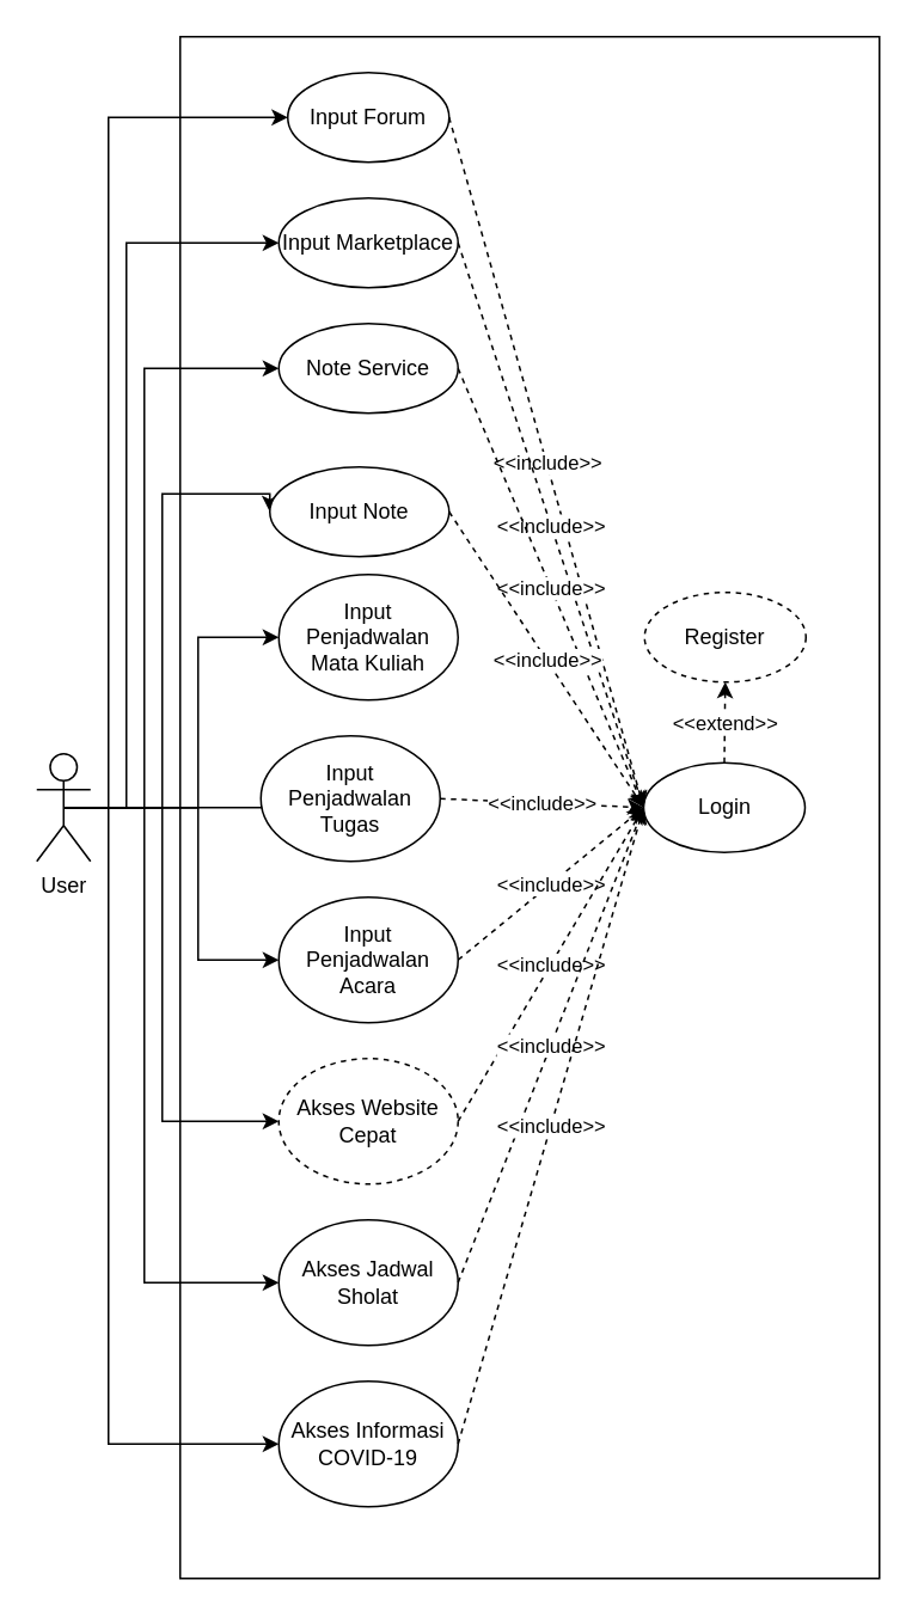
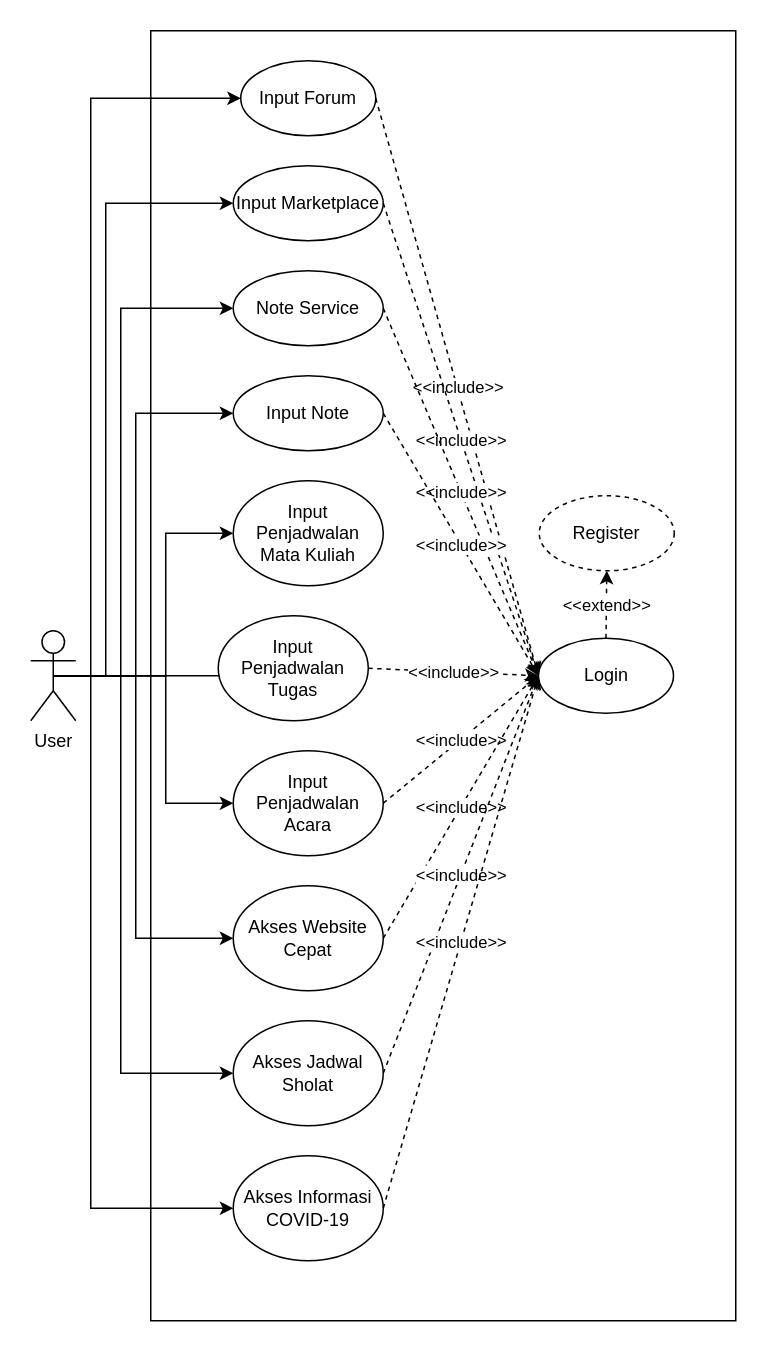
  <mxCell id="0" />
  <mxCell id="1" parent="0" />
  <mxCell id="2" value="" style="rounded=0;whiteSpace=wrap;html=1;" vertex="1" parent="1"><mxGeometry x="100" y="20" width="390" height="860" as="geometry" /></mxCell>
  <mxCell id="3" style="edgeStyle=orthogonalEdgeStyle;rounded=0;orthogonalLoop=1;jettySize=auto;html=1;exitX=0.5;exitY=0.5;exitDx=0;exitDy=0;exitPerimeter=0;entryX=0;entryY=0.5;entryDx=0;entryDy=0;" edge="1" parent="1" source="13" target="14"><mxGeometry relative="1" as="geometry"><Array as="points"><mxPoint x="60" y="450" /><mxPoint x="60" y="65" /></Array></mxGeometry></mxCell>
  <mxCell id="4" style="edgeStyle=orthogonalEdgeStyle;rounded=0;orthogonalLoop=1;jettySize=auto;html=1;exitX=0.5;exitY=0.5;exitDx=0;exitDy=0;exitPerimeter=0;entryX=0;entryY=0.5;entryDx=0;entryDy=0;" edge="1" parent="1" source="13" target="15"><mxGeometry relative="1" as="geometry"><Array as="points"><mxPoint x="70" y="450" /><mxPoint x="70" y="135" /></Array></mxGeometry></mxCell>
  <mxCell id="5" style="edgeStyle=orthogonalEdgeStyle;rounded=0;orthogonalLoop=1;jettySize=auto;html=1;exitX=0.5;exitY=0.5;exitDx=0;exitDy=0;exitPerimeter=0;entryX=0;entryY=0.5;entryDx=0;entryDy=0;" edge="1" parent="1" source="13" target="16"><mxGeometry relative="1" as="geometry"><Array as="points"><mxPoint x="80" y="450" /><mxPoint x="80" y="205" /></Array></mxGeometry></mxCell>
  <mxCell id="6" style="edgeStyle=orthogonalEdgeStyle;rounded=0;orthogonalLoop=1;jettySize=auto;html=1;exitX=0.5;exitY=0.5;exitDx=0;exitDy=0;exitPerimeter=0;entryX=0;entryY=0.5;entryDx=0;entryDy=0;" edge="1" parent="1" source="13" target="17"><mxGeometry relative="1" as="geometry"><Array as="points"><mxPoint x="90" y="450" /><mxPoint x="90" y="275" /></Array></mxGeometry></mxCell>
  <mxCell id="7" style="edgeStyle=orthogonalEdgeStyle;rounded=0;orthogonalLoop=1;jettySize=auto;html=1;exitX=0.5;exitY=0.5;exitDx=0;exitDy=0;exitPerimeter=0;entryX=0;entryY=0.5;entryDx=0;entryDy=0;" edge="1" parent="1" source="13" target="18"><mxGeometry relative="1" as="geometry"><Array as="points"><mxPoint x="110" y="450" /><mxPoint x="110" y="355" /></Array></mxGeometry></mxCell>
  <mxCell id="8" style="edgeStyle=orthogonalEdgeStyle;rounded=0;orthogonalLoop=1;jettySize=auto;html=1;exitX=0.5;exitY=0.5;exitDx=0;exitDy=0;exitPerimeter=0;entryX=0;entryY=0.5;entryDx=0;entryDy=0;" edge="1" parent="1" source="13" target="19"><mxGeometry relative="1" as="geometry"><Array as="points"><mxPoint x="155" y="450" /></Array></mxGeometry></mxCell>
  <mxCell id="9" style="edgeStyle=orthogonalEdgeStyle;rounded=0;orthogonalLoop=1;jettySize=auto;html=1;exitX=0.5;exitY=0.5;exitDx=0;exitDy=0;exitPerimeter=0;entryX=0;entryY=0.5;entryDx=0;entryDy=0;" edge="1" parent="1" source="13" target="20"><mxGeometry relative="1" as="geometry"><Array as="points"><mxPoint x="110" y="450" /><mxPoint x="110" y="535" /></Array></mxGeometry></mxCell>
  <mxCell id="10" style="edgeStyle=orthogonalEdgeStyle;rounded=0;orthogonalLoop=1;jettySize=auto;html=1;exitX=0.5;exitY=0.5;exitDx=0;exitDy=0;exitPerimeter=0;entryX=0;entryY=0.5;entryDx=0;entryDy=0;" edge="1" parent="1" source="13" target="21"><mxGeometry relative="1" as="geometry"><Array as="points"><mxPoint x="90" y="450" /><mxPoint x="90" y="625" /></Array></mxGeometry></mxCell>
  <mxCell id="11" style="edgeStyle=orthogonalEdgeStyle;rounded=0;orthogonalLoop=1;jettySize=auto;html=1;exitX=0.5;exitY=0.5;exitDx=0;exitDy=0;exitPerimeter=0;entryX=0;entryY=0.5;entryDx=0;entryDy=0;" edge="1" parent="1" source="13" target="22"><mxGeometry relative="1" as="geometry"><Array as="points"><mxPoint x="80" y="450" /><mxPoint x="80" y="715" /></Array></mxGeometry></mxCell>
  <mxCell id="12" style="edgeStyle=orthogonalEdgeStyle;rounded=0;orthogonalLoop=1;jettySize=auto;html=1;exitX=0.5;exitY=0.5;exitDx=0;exitDy=0;exitPerimeter=0;entryX=0;entryY=0.5;entryDx=0;entryDy=0;" edge="1" parent="1" source="13" target="23"><mxGeometry relative="1" as="geometry"><Array as="points"><mxPoint x="60" y="450" /><mxPoint x="60" y="805" /></Array></mxGeometry></mxCell>
  <mxCell id="13" value="User" style="shape=umlActor;verticalLabelPosition=bottom;verticalAlign=top;html=1;outlineConnect=0;" vertex="1" parent="1"><mxGeometry x="20" y="420" width="30" height="60" as="geometry" /></mxCell>
  <mxCell id="14" value="Input Forum" style="ellipse;whiteSpace=wrap;html=1;" vertex="1" parent="1"><mxGeometry x="160" y="40" width="90" height="50" as="geometry" /></mxCell>
  <mxCell id="15" value="Input Marketplace" style="ellipse;whiteSpace=wrap;html=1;" vertex="1" parent="1"><mxGeometry x="155" y="110" width="100" height="50" as="geometry" /></mxCell>
  <mxCell id="16" value="Note Service" style="ellipse;whiteSpace=wrap;html=1;" vertex="1" parent="1"><mxGeometry x="155" y="180" width="100" height="50" as="geometry" /></mxCell>
- <mxCell id="17" value="Input Note" style="ellipse;whiteSpace=wrap;html=1;" vertex="1" parent="1"><mxGeometry x="150" y="260" width="100" height="50" as="geometry" /></mxCell>
+ <mxCell id="17" value="Input Note" style="ellipse;whiteSpace=wrap;html=1;" vertex="1" parent="1"><mxGeometry x="155" y="250" width="100" height="50" as="geometry" /></mxCell>
  <mxCell id="18" value="Input Penjadwalan Mata Kuliah" style="ellipse;whiteSpace=wrap;html=1;" vertex="1" parent="1"><mxGeometry x="155" y="320" width="100" height="70" as="geometry" /></mxCell>
  <mxCell id="19" value="Input Penjadwalan Tugas" style="ellipse;whiteSpace=wrap;html=1;" vertex="1" parent="1"><mxGeometry x="145" y="410" width="100" height="70" as="geometry" /></mxCell>
  <mxCell id="20" value="Input Penjadwalan Acara" style="ellipse;whiteSpace=wrap;html=1;" vertex="1" parent="1"><mxGeometry x="155" y="500" width="100" height="70" as="geometry" /></mxCell>
- <mxCell id="21" value="Akses Website Cepat" style="ellipse;whiteSpace=wrap;html=1;dashed=1;" vertex="1" parent="1"><mxGeometry x="155" y="590" width="100" height="70" as="geometry" /></mxCell>
+ <mxCell id="21" value="Akses Website Cepat" style="ellipse;whiteSpace=wrap;html=1;" vertex="1" parent="1"><mxGeometry x="155" y="590" width="100" height="70" as="geometry" /></mxCell>
  <mxCell id="22" value="Akses Jadwal Sholat" style="ellipse;whiteSpace=wrap;html=1;" vertex="1" parent="1"><mxGeometry x="155" y="680" width="100" height="70" as="geometry" /></mxCell>
  <mxCell id="23" value="Akses Informasi COVID-19" style="ellipse;whiteSpace=wrap;html=1;" vertex="1" parent="1"><mxGeometry x="155" y="770" width="100" height="70" as="geometry" /></mxCell>
  <mxCell id="24" value="Login" style="ellipse;whiteSpace=wrap;html=1;" vertex="1" parent="1"><mxGeometry x="358.5" y="425" width="90" height="50" as="geometry" /></mxCell>
  <mxCell id="25" value="" style="endArrow=classic;html=1;rounded=0;dashed=1;exitX=1;exitY=0.5;exitDx=0;exitDy=0;entryX=0;entryY=0.5;entryDx=0;entryDy=0;" edge="1" parent="1" source="14" target="24"><mxGeometry relative="1" as="geometry"><mxPoint x="250" y="60" as="sourcePoint" /><mxPoint x="350" y="60" as="targetPoint" /></mxGeometry></mxCell>
  <mxCell id="26" value="&amp;lt;&amp;lt;include&amp;gt;&amp;gt;" style="edgeLabel;resizable=0;html=1;align=center;verticalAlign=middle;" connectable="0" vertex="1" parent="25"><mxGeometry relative="1" as="geometry" /></mxCell>
  <mxCell id="27" value="" style="endArrow=classic;html=1;rounded=0;dashed=1;exitX=1;exitY=0.5;exitDx=0;exitDy=0;entryX=0;entryY=0.5;entryDx=0;entryDy=0;" edge="1" parent="1" source="15" target="24"><mxGeometry relative="1" as="geometry"><mxPoint x="255" y="134.58" as="sourcePoint" /><mxPoint x="365" y="134.58" as="targetPoint" /></mxGeometry></mxCell>
  <mxCell id="28" value="&amp;lt;&amp;lt;include&amp;gt;&amp;gt;" style="edgeLabel;resizable=0;html=1;align=center;verticalAlign=middle;" connectable="0" vertex="1" parent="27"><mxGeometry relative="1" as="geometry" /></mxCell>
  <mxCell id="29" value="" style="endArrow=classic;html=1;rounded=0;dashed=1;exitX=1;exitY=0.5;exitDx=0;exitDy=0;entryX=0;entryY=0.5;entryDx=0;entryDy=0;" edge="1" parent="1" source="16" target="24"><mxGeometry relative="1" as="geometry"><mxPoint x="265" y="145" as="sourcePoint" /><mxPoint x="370" y="75" as="targetPoint" /></mxGeometry></mxCell>
  <mxCell id="30" value="&amp;lt;&amp;lt;include&amp;gt;&amp;gt;" style="edgeLabel;resizable=0;html=1;align=center;verticalAlign=middle;" connectable="0" vertex="1" parent="29"><mxGeometry relative="1" as="geometry" /></mxCell>
  <mxCell id="31" value="" style="endArrow=classic;html=1;rounded=0;dashed=1;exitX=1;exitY=0.5;exitDx=0;exitDy=0;entryX=0;entryY=0.5;entryDx=0;entryDy=0;" edge="1" parent="1" source="17" target="24"><mxGeometry relative="1" as="geometry"><mxPoint x="265" y="215" as="sourcePoint" /><mxPoint x="370" y="75" as="targetPoint" /></mxGeometry></mxCell>
  <mxCell id="32" value="&amp;lt;&amp;lt;include&amp;gt;&amp;gt;" style="edgeLabel;resizable=0;html=1;align=center;verticalAlign=middle;" connectable="0" vertex="1" parent="31"><mxGeometry relative="1" as="geometry" /></mxCell>
  <mxCell id="33" value="" style="endArrow=classic;html=1;rounded=0;dashed=1;exitX=1;exitY=0.5;exitDx=0;exitDy=0;entryX=0;entryY=0.5;entryDx=0;entryDy=0;" edge="1" parent="1" source="19" target="24"><mxGeometry relative="1" as="geometry"><mxPoint x="266.2" y="372" as="sourcePoint" /><mxPoint x="380" y="85" as="targetPoint" /></mxGeometry></mxCell>
  <mxCell id="34" value="&amp;lt;&amp;lt;include&amp;gt;&amp;gt;" style="edgeLabel;resizable=0;html=1;align=center;verticalAlign=middle;" connectable="0" vertex="1" parent="33"><mxGeometry relative="1" as="geometry" /></mxCell>
  <mxCell id="35" value="" style="endArrow=classic;html=1;rounded=0;dashed=1;exitX=1;exitY=0.5;exitDx=0;exitDy=0;entryX=0;entryY=0.5;entryDx=0;entryDy=0;" edge="1" parent="1" source="20" target="24"><mxGeometry relative="1" as="geometry"><mxPoint x="265" y="455" as="sourcePoint" /><mxPoint x="390" y="95" as="targetPoint" /></mxGeometry></mxCell>
  <mxCell id="36" value="&amp;lt;&amp;lt;include&amp;gt;&amp;gt;" style="edgeLabel;resizable=0;html=1;align=center;verticalAlign=middle;" connectable="0" vertex="1" parent="35"><mxGeometry relative="1" as="geometry" /></mxCell>
  <mxCell id="37" value="" style="endArrow=classic;html=1;rounded=0;dashed=1;exitX=1;exitY=0.5;exitDx=0;exitDy=0;entryX=0;entryY=0.5;entryDx=0;entryDy=0;" edge="1" parent="1" source="21" target="24"><mxGeometry relative="1" as="geometry"><mxPoint x="265" y="545" as="sourcePoint" /><mxPoint x="400" y="105" as="targetPoint" /></mxGeometry></mxCell>
  <mxCell id="38" value="&amp;lt;&amp;lt;include&amp;gt;&amp;gt;" style="edgeLabel;resizable=0;html=1;align=center;verticalAlign=middle;" connectable="0" vertex="1" parent="37"><mxGeometry relative="1" as="geometry" /></mxCell>
  <mxCell id="39" value="" style="endArrow=classic;html=1;rounded=0;dashed=1;exitX=1;exitY=0.5;exitDx=0;exitDy=0;entryX=0;entryY=0.5;entryDx=0;entryDy=0;" edge="1" parent="1" source="22" target="24"><mxGeometry relative="1" as="geometry"><mxPoint x="265" y="635" as="sourcePoint" /><mxPoint x="410" y="115" as="targetPoint" /></mxGeometry></mxCell>
  <mxCell id="40" value="&amp;lt;&amp;lt;include&amp;gt;&amp;gt;" style="edgeLabel;resizable=0;html=1;align=center;verticalAlign=middle;" connectable="0" vertex="1" parent="39"><mxGeometry relative="1" as="geometry" /></mxCell>
  <mxCell id="41" value="" style="endArrow=classic;html=1;rounded=0;dashed=1;exitX=1;exitY=0.5;exitDx=0;exitDy=0;entryX=0;entryY=0.5;entryDx=0;entryDy=0;" edge="1" parent="1" source="23" target="24"><mxGeometry relative="1" as="geometry"><mxPoint x="265" y="725" as="sourcePoint" /><mxPoint x="420" y="125" as="targetPoint" /></mxGeometry></mxCell>
  <mxCell id="42" value="&amp;lt;&amp;lt;include&amp;gt;&amp;gt;" style="edgeLabel;resizable=0;html=1;align=center;verticalAlign=middle;" connectable="0" vertex="1" parent="41"><mxGeometry relative="1" as="geometry" /></mxCell>
  <mxCell id="43" value="Register" style="ellipse;whiteSpace=wrap;html=1;dashed=1;" vertex="1" parent="1"><mxGeometry x="359" y="330" width="90" height="50" as="geometry" /></mxCell>
  <mxCell id="44" value="" style="endArrow=classic;html=1;rounded=0;dashed=1;exitX=0.5;exitY=0;exitDx=0;exitDy=0;entryX=0.5;entryY=1;entryDx=0;entryDy=0;" edge="1" parent="1" source="24" target="43"><mxGeometry relative="1" as="geometry"><mxPoint x="260" y="75" as="sourcePoint" /><mxPoint x="368.5" y="460" as="targetPoint" /></mxGeometry></mxCell>
  <mxCell id="45" value="&amp;lt;&amp;lt;extend&amp;gt;&amp;gt;" style="edgeLabel;resizable=0;html=1;align=center;verticalAlign=middle;" connectable="0" vertex="1" parent="44"><mxGeometry relative="1" as="geometry" /></mxCell>
